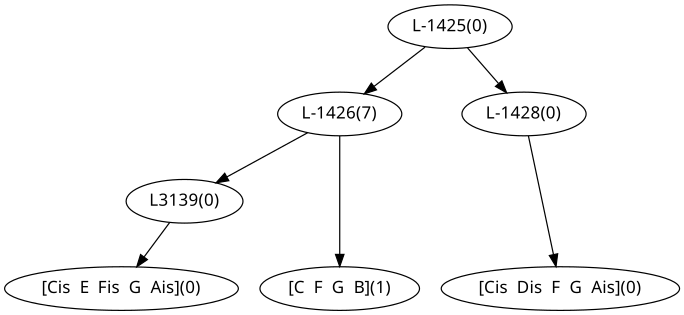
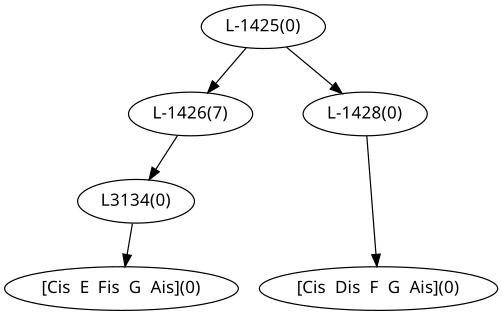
  digraph {
    fontname="Noto Sans"
    node [fontname="Noto Sans"]
    edge [fontname="Noto Sans"]
    "L-1425(0)"
    n2 [label="L-1426(7)"]
    "L-1428(0)"
-   "L3139(0)"
+   "L3139(0)" [label="L3134(0)"]
    "[Cis  E  Fis  G  Ais](0)"
-   "[C  F  G  B](1)"
    "[Cis  Dis  F  G  Ais](0)"
    subgraph sub_1 {
      rank=min
      "L-1425(0)"
    }
    subgraph sub_2 {
      rank=same
      n2
      "L-1428(0)"
    }
    subgraph sub_3 {
      rank=same
      "L3139(0)"
    }
    subgraph sub_4 {
      rank=max
      "[Cis  E  Fis  G  Ais](0)"
-     "[C  F  G  B](1)"
      "[Cis  Dis  F  G  Ais](0)"
    }
    "L-1425(0)" -> n2
    "L-1425(0)" -> "L-1428(0)"
    n2 -> "L3139(0)"
-   n2 -> "[C  F  G  B](1)"
    "L-1428(0)" -> "[Cis  Dis  F  G  Ais](0)"
    "L3139(0)" -> "[Cis  E  Fis  G  Ais](0)"
  }
